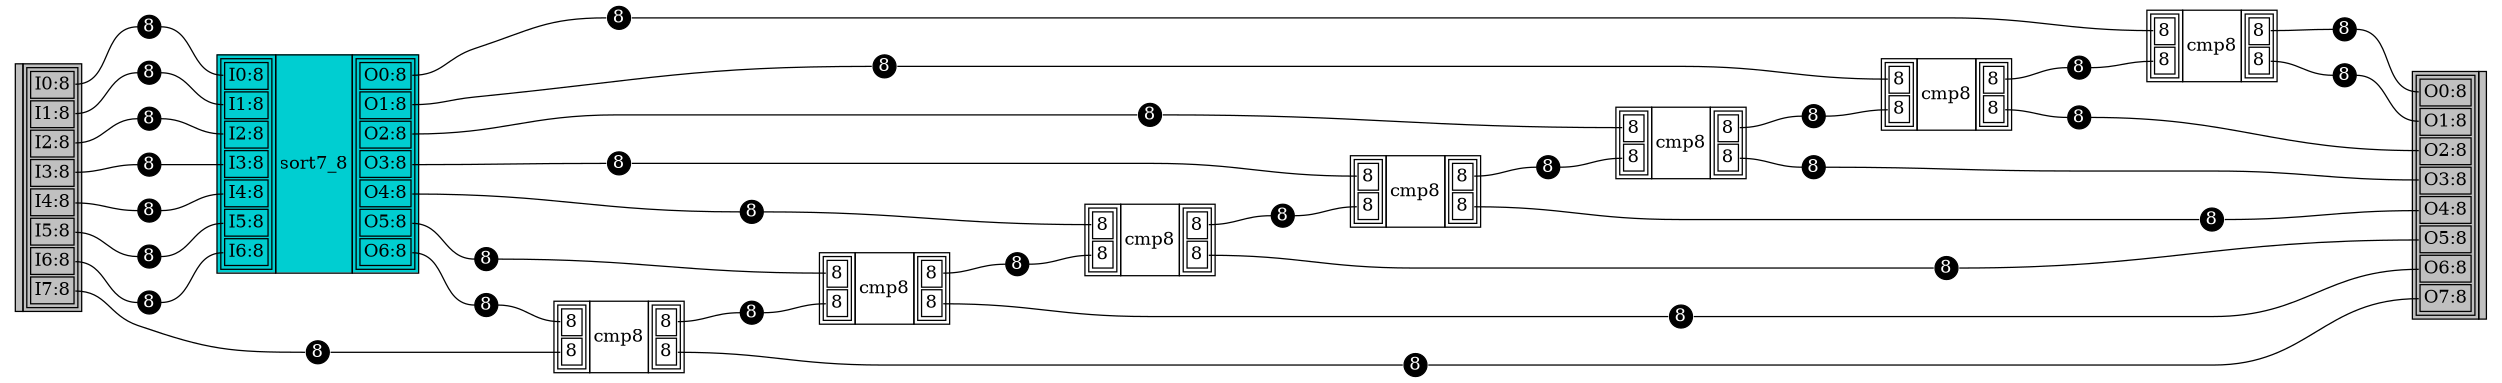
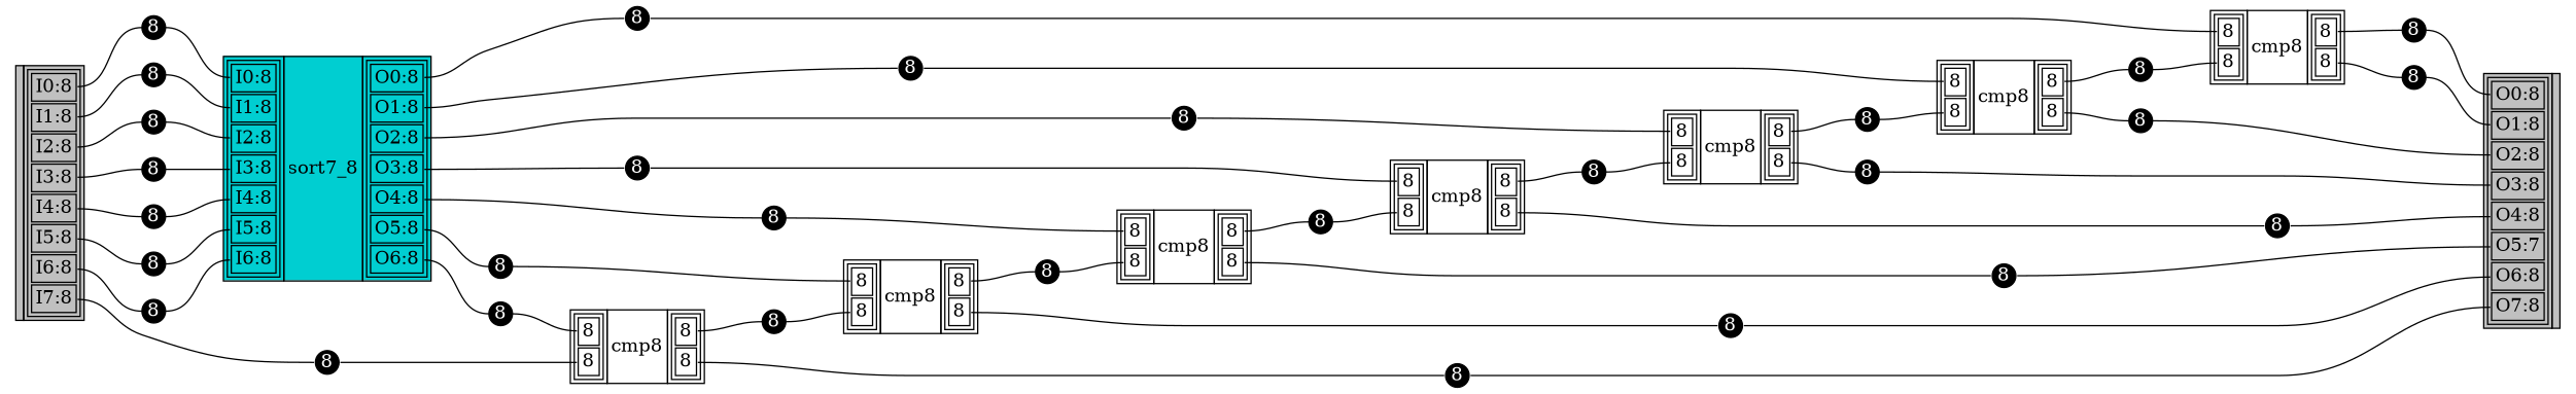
  graph {
    bgcolor=white
    rankdir=LR
    node [fillcolor=black fixedsize=true fontcolor=white shape=circle style=filled]
    edge [headport=w tailport=e]
    n1 [fillcolor=white fixedsize=false fontcolor=black height=0.25 label=<         <table bgcolor="gray" border="0" cellborder="1" cellspacing="0">             <tr>                 <td></td>                 <td>                     <table>                         <tr><td height="5" width="5" port="e0">I0:8</td></tr>                         <tr><td height="5" width="5" port="e1">I1:8</td></tr>                         <tr><td height="5" width="5" port="e2">I2:8</td></tr>                         <tr><td height="5" width="5" port="e3">I3:8</td></tr>                         <tr><td height="5" width="5" port="e4">I4:8</td></tr>                         <tr><td height="5" width="5" port="e5">I5:8</td></tr>                         <tr><td height="5" width="5" port="e6">I6:8</td></tr>                         <tr><td height="5" width="5" port="e7">I7:8</td></tr>                     </table>                 </td>             </tr>         </table>         > shape=plaintext]
-   n2 [fillcolor=white fixedsize=false fontcolor=black height=0.25 label=<         <table bgcolor="gray" border="0" cellborder="1" cellspacing="0">             <tr>                 <td>                     <table>                         <tr><td height="5" width="5" port="w0">O0:8</td></tr>                         <tr><td height="5" width="5" port="w1">O1:8</td></tr>                         <tr><td height="5" width="5" port="w2">O2:8</td></tr>                         <tr><td height="5" width="5" port="w3">O3:8</td></tr>                         <tr><td height="5" width="5" port="w4">O4:8</td></tr>                         <tr><td height="5" width="5" port="w5">O5:8</td></tr>                         <tr><td height="5" width="5" port="w6">O6:8</td></tr>                         <tr><td height="5" width="5" port="w7">O7:8</td></tr>                     </table>                 </td>                 <td></td>             </tr>         </table>         > shape=plaintext]
+   n2 [fillcolor=white fixedsize=false fontcolor=black height=0.25 label=<         <table bgcolor="gray" border="0" cellborder="1" cellspacing="0">             <tr>                 <td>                     <table>                         <tr><td height="5" width="5" port="w0">O0:8</td></tr>                         <tr><td height="5" width="5" port="w1">O1:8</td></tr>                         <tr><td height="5" width="5" port="w2">O2:8</td></tr>                         <tr><td height="5" width="5" port="w3">O3:8</td></tr>                         <tr><td height="5" width="5" port="w4">O4:8</td></tr>                         <tr><td height="5" width="5" port="w5">O5:7</td></tr>                         <tr><td height="5" width="5" port="w6">O6:8</td></tr>                         <tr><td height="5" width="5" port="w7">O7:8</td></tr>                     </table>                 </td>                 <td></td>             </tr>         </table>         > shape=plaintext]
    n3 [height=0.25 label=8]
    n4 [fillcolor=white fixedsize=false fontcolor=black height=0.25 label=<     <table bgcolor="darkturquoise" border="0" cellborder="1" cellspacing="0">         <tr>             <td>                 <table>                     <tr><td height="5" width="5" port="w0">I0:8</td></tr>                     <tr><td height="5" width="5" port="w1">I1:8</td></tr>                     <tr><td height="5" width="5" port="w2">I2:8</td></tr>                     <tr><td height="5" width="5" port="w3">I3:8</td></tr>                     <tr><td height="5" width="5" port="w4">I4:8</td></tr>                     <tr><td height="5" width="5" port="w5">I5:8</td></tr>                     <tr><td height="5" width="5" port="w6">I6:8</td></tr>                 </table>             </td>             <td>sort7_8</td>             <td>                 <table>                     <tr><td height="5" width="5" port="e0">O0:8</td></tr>                     <tr><td height="5" width="5" port="e1">O1:8</td></tr>                     <tr><td height="5" width="5" port="e2">O2:8</td></tr>                     <tr><td height="5" width="5" port="e3">O3:8</td></tr>                     <tr><td height="5" width="5" port="e4">O4:8</td></tr>                     <tr><td height="5" width="5" port="e5">O5:8</td></tr>                     <tr><td height="5" width="5" port="e6">O6:8</td></tr>                 </table>             </td>         </tr>     </table>     > shape=plaintext]
    n5 [height=0.25 label=8]
    n6 [height=0.25 label=8]
    n7 [height=0.25 label=8]
    n8 [height=0.25 label=8]
    n9 [height=0.25 label=8]
    n10 [height=0.25 label=8]
    n11 [height=0.25 label=8]
    n12 [fillcolor=white fixedsize=false fontcolor=black height=0.25 label=<     <table bgcolor="white" border="0" cellborder="1" cellspacing="0">         <tr>             <td>                 <table>                     <tr><td height="5" width="5" port="w0">8</td></tr>                     <tr><td height="5" width="5" port="w1">8</td></tr>                 </table>             </td>             <td>cmp8</td>             <td>                 <table>                     <tr><td height="5" width="5" port="e0">8</td></tr>                     <tr><td height="5" width="5" port="e1">8</td></tr>                 </table>             </td>         </tr>     </table>     > shape=plaintext]
    n13 [height=0.25 label=8]
    n14 [fillcolor=white fixedsize=false fontcolor=black height=0.25 label=<     <table bgcolor="white" border="0" cellborder="1" cellspacing="0">         <tr>             <td>                 <table>                     <tr><td height="5" width="5" port="w0">8</td></tr>                     <tr><td height="5" width="5" port="w1">8</td></tr>                 </table>             </td>             <td>cmp8</td>             <td>                 <table>                     <tr><td height="5" width="5" port="e0">8</td></tr>                     <tr><td height="5" width="5" port="e1">8</td></tr>                 </table>             </td>         </tr>     </table>     > shape=plaintext]
    n15 [height=0.25 label=8]
    n16 [fillcolor=white fixedsize=false fontcolor=black height=0.25 label=<     <table bgcolor="white" border="0" cellborder="1" cellspacing="0">         <tr>             <td>                 <table>                     <tr><td height="5" width="5" port="w0">8</td></tr>                     <tr><td height="5" width="5" port="w1">8</td></tr>                 </table>             </td>             <td>cmp8</td>             <td>                 <table>                     <tr><td height="5" width="5" port="e0">8</td></tr>                     <tr><td height="5" width="5" port="e1">8</td></tr>                 </table>             </td>         </tr>     </table>     > shape=plaintext]
    n17 [height=0.25 label=8]
    n18 [fillcolor=white fixedsize=false fontcolor=black height=0.25 label=<     <table bgcolor="white" border="0" cellborder="1" cellspacing="0">         <tr>             <td>                 <table>                     <tr><td height="5" width="5" port="w0">8</td></tr>                     <tr><td height="5" width="5" port="w1">8</td></tr>                 </table>             </td>             <td>cmp8</td>             <td>                 <table>                     <tr><td height="5" width="5" port="e0">8</td></tr>                     <tr><td height="5" width="5" port="e1">8</td></tr>                 </table>             </td>         </tr>     </table>     > shape=plaintext]
    n19 [height=0.25 label=8]
    n20 [fillcolor=white fixedsize=false fontcolor=black height=0.25 label=<     <table bgcolor="white" border="0" cellborder="1" cellspacing="0">         <tr>             <td>                 <table>                     <tr><td height="5" width="5" port="w0">8</td></tr>                     <tr><td height="5" width="5" port="w1">8</td></tr>                 </table>             </td>             <td>cmp8</td>             <td>                 <table>                     <tr><td height="5" width="5" port="e0">8</td></tr>                     <tr><td height="5" width="5" port="e1">8</td></tr>                 </table>             </td>         </tr>     </table>     > shape=plaintext]
    n21 [height=0.25 label=8]
    n22 [fillcolor=white fixedsize=false fontcolor=black height=0.25 label=<     <table bgcolor="white" border="0" cellborder="1" cellspacing="0">         <tr>             <td>                 <table>                     <tr><td height="5" width="5" port="w0">8</td></tr>                     <tr><td height="5" width="5" port="w1">8</td></tr>                 </table>             </td>             <td>cmp8</td>             <td>                 <table>                     <tr><td height="5" width="5" port="e0">8</td></tr>                     <tr><td height="5" width="5" port="e1">8</td></tr>                 </table>             </td>         </tr>     </table>     > shape=plaintext]
    n23 [height=0.25 label=8]
    n24 [fillcolor=white fixedsize=false fontcolor=black height=0.25 label=<     <table bgcolor="white" border="0" cellborder="1" cellspacing="0">         <tr>             <td>                 <table>                     <tr><td height="5" width="5" port="w0">8</td></tr>                     <tr><td height="5" width="5" port="w1">8</td></tr>                 </table>             </td>             <td>cmp8</td>             <td>                 <table>                     <tr><td height="5" width="5" port="e0">8</td></tr>                     <tr><td height="5" width="5" port="e1">8</td></tr>                 </table>             </td>         </tr>     </table>     > shape=plaintext]
    n25 [height=0.25 label=8]
    n26 [height=0.25 label=8]
    n27 [height=0.25 label=8]
    n28 [height=0.25 label=8]
    n29 [height=0.25 label=8]
    n30 [height=0.25 label=8]
    n31 [height=0.25 label=8]
    n32 [height=0.25 label=8]
    n33 [height=0.25 label=8]
    n34 [height=0.25 label=8]
    n35 [height=0.25 label=8]
    n36 [height=0.25 label=8]
    n37 [height=0.25 label=8]
    n38 [height=0.25 label=8]
    n39 [height=0.25 label=8]
    subgraph sub_1 {
      rank=min
      n1
    }
    subgraph sub_2 {
      rank=max
      n2
    }
    n1 -- n3 [tailport="e0:e"]
    n1 -- n5 [tailport="e1:e"]
    n1 -- n6 [tailport="e2:e"]
    n1 -- n7 [tailport="e3:e"]
    n1 -- n8 [tailport="e4:e"]
    n1 -- n9 [tailport="e5:e"]
    n1 -- n10 [tailport="e6:e"]
    n1 -- n25 [tailport="e7:e"]
    n3 -- n4 [headport="w0:w"]
    n4 -- n11 [tailport="e0:e"]
    n4 -- n13 [tailport="e1:e"]
    n4 -- n15 [tailport="e2:e"]
    n4 -- n17 [tailport="e3:e"]
    n4 -- n19 [tailport="e4:e"]
    n4 -- n21 [tailport="e5:e"]
    n4 -- n23 [tailport="e6:e"]
    n5 -- n4 [headport="w1:w"]
    n6 -- n4 [headport="w2:w"]
    n7 -- n4 [headport="w3:w"]
    n8 -- n4 [headport="w4:w"]
    n9 -- n4 [headport="w5:w"]
    n10 -- n4 [headport="w6:w"]
    n11 -- n12 [headport="w0:w"]
    n12 -- n38 [tailport="e0:e"]
    n12 -- n39 [tailport="e1:e"]
    n13 -- n14 [headport="w0:w"]
    n14 -- n36 [tailport="e0:e"]
    n14 -- n37 [tailport="e1:e"]
    n15 -- n16 [headport="w0:w"]
    n16 -- n34 [tailport="e0:e"]
    n16 -- n35 [tailport="e1:e"]
    n17 -- n18 [headport="w0:w"]
    n18 -- n32 [tailport="e0:e"]
    n18 -- n33 [tailport="e1:e"]
    n19 -- n20 [headport="w0:w"]
    n20 -- n30 [tailport="e0:e"]
    n20 -- n31 [tailport="e1:e"]
    n21 -- n22 [headport="w0:w"]
    n22 -- n28 [tailport="e0:e"]
    n22 -- n29 [tailport="e1:e"]
    n23 -- n24 [headport="w0:w"]
    n24 -- n26 [tailport="e0:e"]
    n24 -- n27 [tailport="e1:e"]
    n25 -- n24 [headport="w1:w"]
    n26 -- n22 [headport="w1:w"]
    n27 -- n2 [headport="w7:w"]
    n28 -- n20 [headport="w1:w"]
    n29 -- n2 [headport="w6:w"]
    n30 -- n18 [headport="w1:w"]
    n31 -- n2 [headport="w5:w"]
    n32 -- n16 [headport="w1:w"]
    n33 -- n2 [headport="w4:w"]
    n34 -- n14 [headport="w1:w"]
    n35 -- n2 [headport="w3:w"]
    n36 -- n12 [headport="w1:w"]
    n37 -- n2 [headport="w2:w"]
    n38 -- n2 [headport="w0:w"]
    n39 -- n2 [headport="w1:w"]
  }
